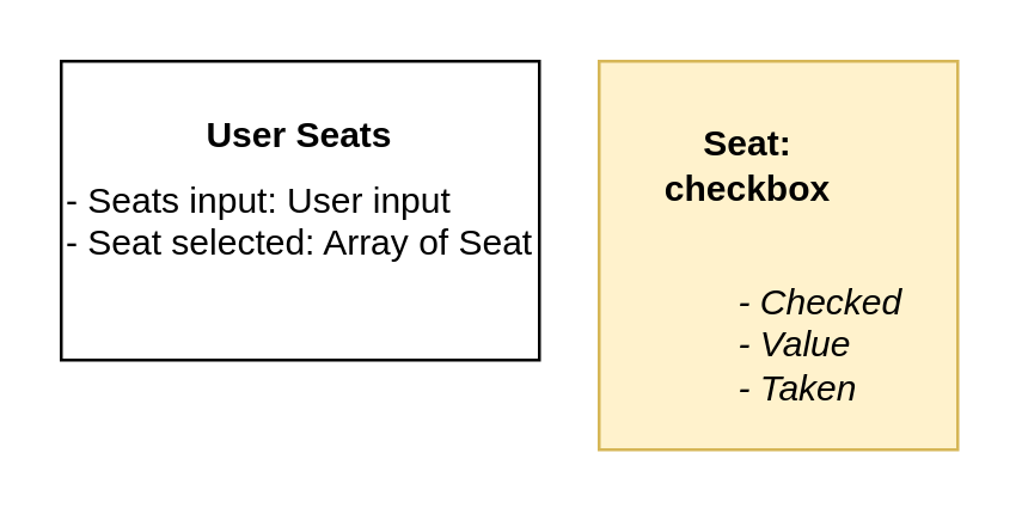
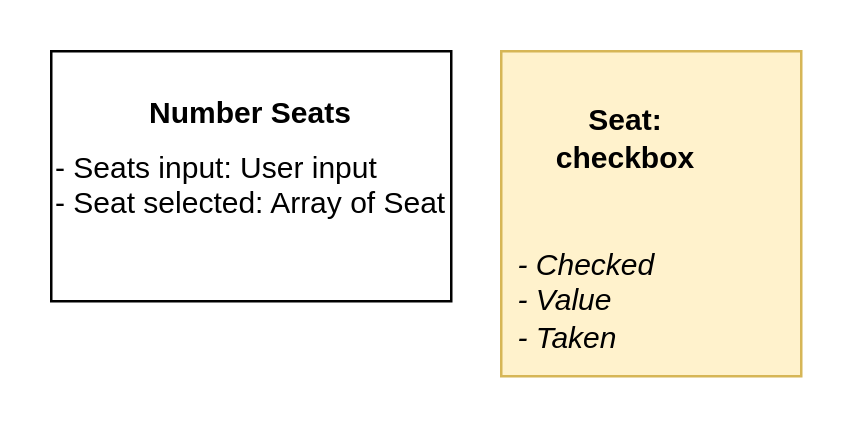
  <mxCell id="0" />
  <mxCell id="1" parent="0" />
  <mxCell id="2" value="" style="rounded=0;whiteSpace=wrap;html=1;fillColor=#fff2cc;strokeColor=#d6b656;" vertex="1" parent="1"><mxGeometry x="200" y="20" width="120" height="130" as="geometry" /></mxCell>
  <mxCell id="3" value="Seat: checkbox" style="text;html=1;strokeColor=none;fillColor=none;align=center;verticalAlign=middle;whiteSpace=wrap;rounded=0;fontStyle=1" vertex="1" parent="1"><mxGeometry x="205" y="40" width="90" height="30" as="geometry" /></mxCell>
- <mxCell id="4" value="- Checked&lt;br&gt;- Value&lt;br&gt;- Taken" style="text;html=1;strokeColor=none;fillColor=none;align=left;verticalAlign=middle;whiteSpace=wrap;rounded=0;fontStyle=2" vertex="1" parent="1"><mxGeometry x="245" y="85" width="65" height="60" as="geometry" /></mxCell>
+ <mxCell id="4" value="- Checked&lt;br&gt;- Value&lt;br&gt;- Taken" style="text;html=1;strokeColor=none;fillColor=none;align=left;verticalAlign=middle;whiteSpace=wrap;rounded=0;fontStyle=2" vertex="1" parent="1"><mxGeometry x="205" y="90" width="65" height="60" as="geometry" /></mxCell>
  <mxCell id="5" value="" style="rounded=0;whiteSpace=wrap;html=1;gradientColor=none;" vertex="1" parent="1"><mxGeometry x="20" y="20" width="160" height="100" as="geometry" /></mxCell>
- <mxCell id="6" value="User Seats" style="text;html=1;strokeColor=none;fillColor=none;align=center;verticalAlign=middle;whiteSpace=wrap;rounded=0;fontStyle=1" vertex="1" parent="1"><mxGeometry x="45" y="30" width="110" height="30" as="geometry" /></mxCell>
+ <mxCell id="6" value="Number Seats" style="text;html=1;strokeColor=none;fillColor=none;align=center;verticalAlign=middle;whiteSpace=wrap;rounded=0;fontStyle=1" vertex="1" parent="1"><mxGeometry x="45" y="30" width="110" height="30" as="geometry" /></mxCell>
  <mxCell id="7" value="&lt;div&gt;- Seats input: User input&lt;/div&gt;&lt;div&gt;- Seat selected: Array of Seat&lt;/div&gt;&lt;div&gt;&lt;br&gt;&lt;/div&gt;&lt;div&gt;&amp;nbsp;&lt;/div&gt;&lt;div&gt;&lt;br&gt;&lt;/div&gt;" style="text;html=1;strokeColor=none;fillColor=none;align=left;verticalAlign=middle;whiteSpace=wrap;rounded=0;" vertex="1" parent="1"><mxGeometry x="20" y="50" width="160" height="90" as="geometry" /></mxCell>
